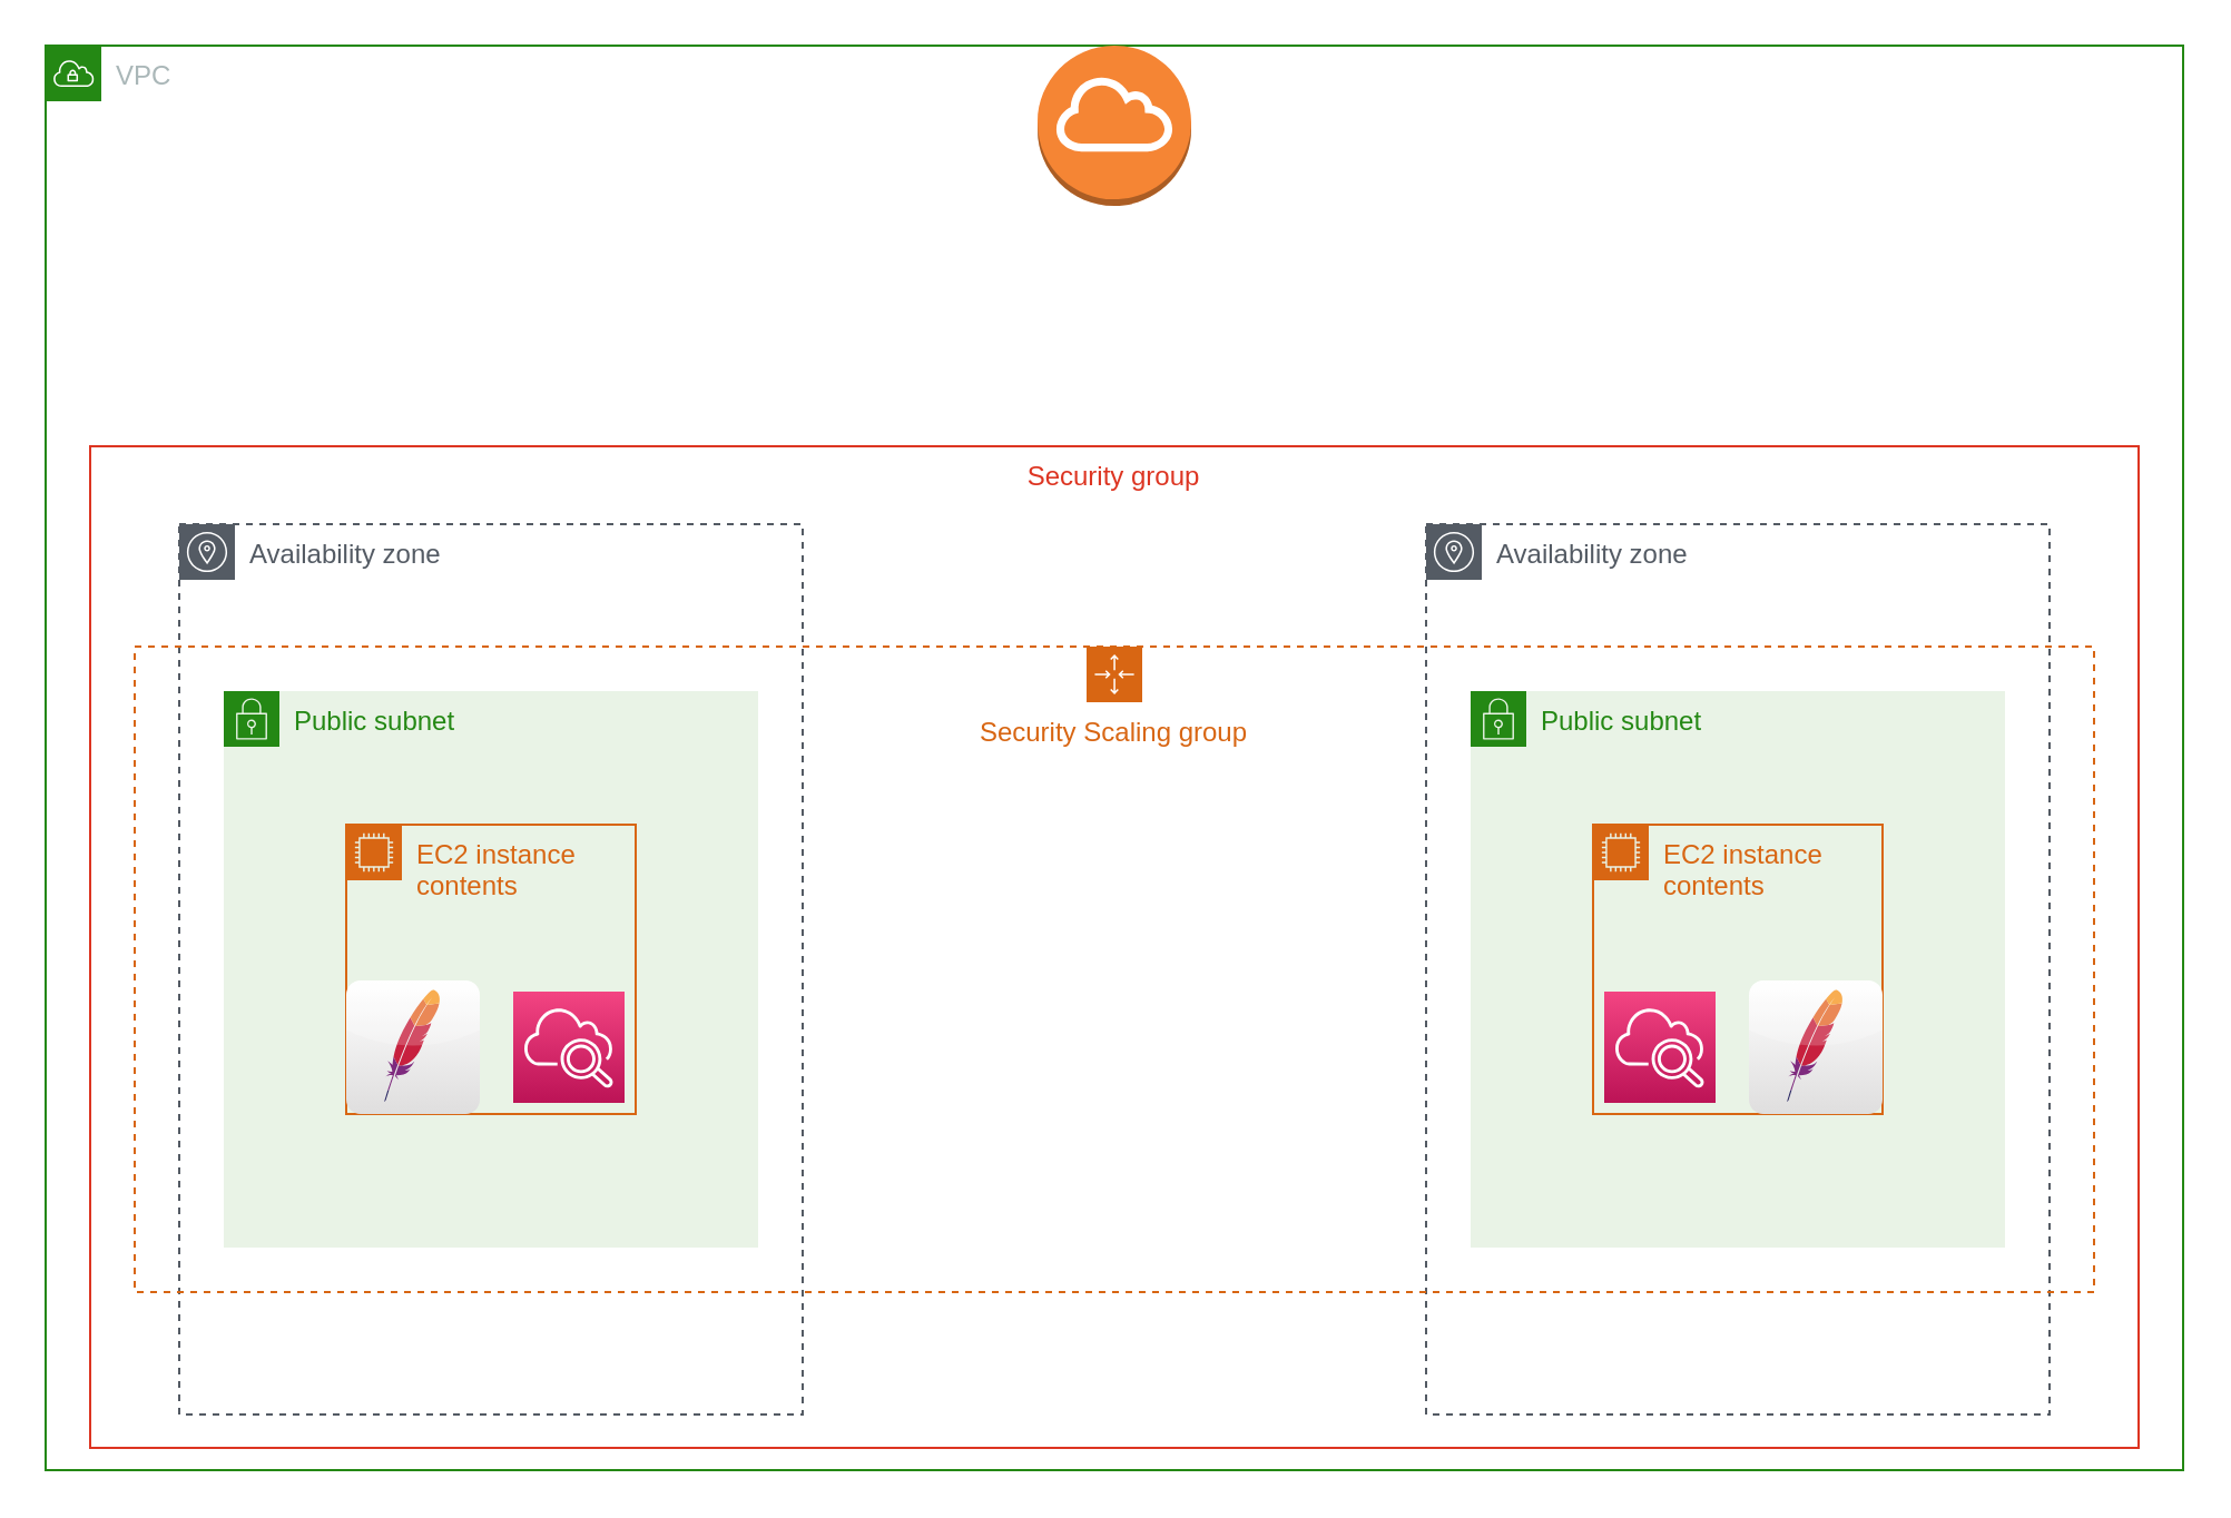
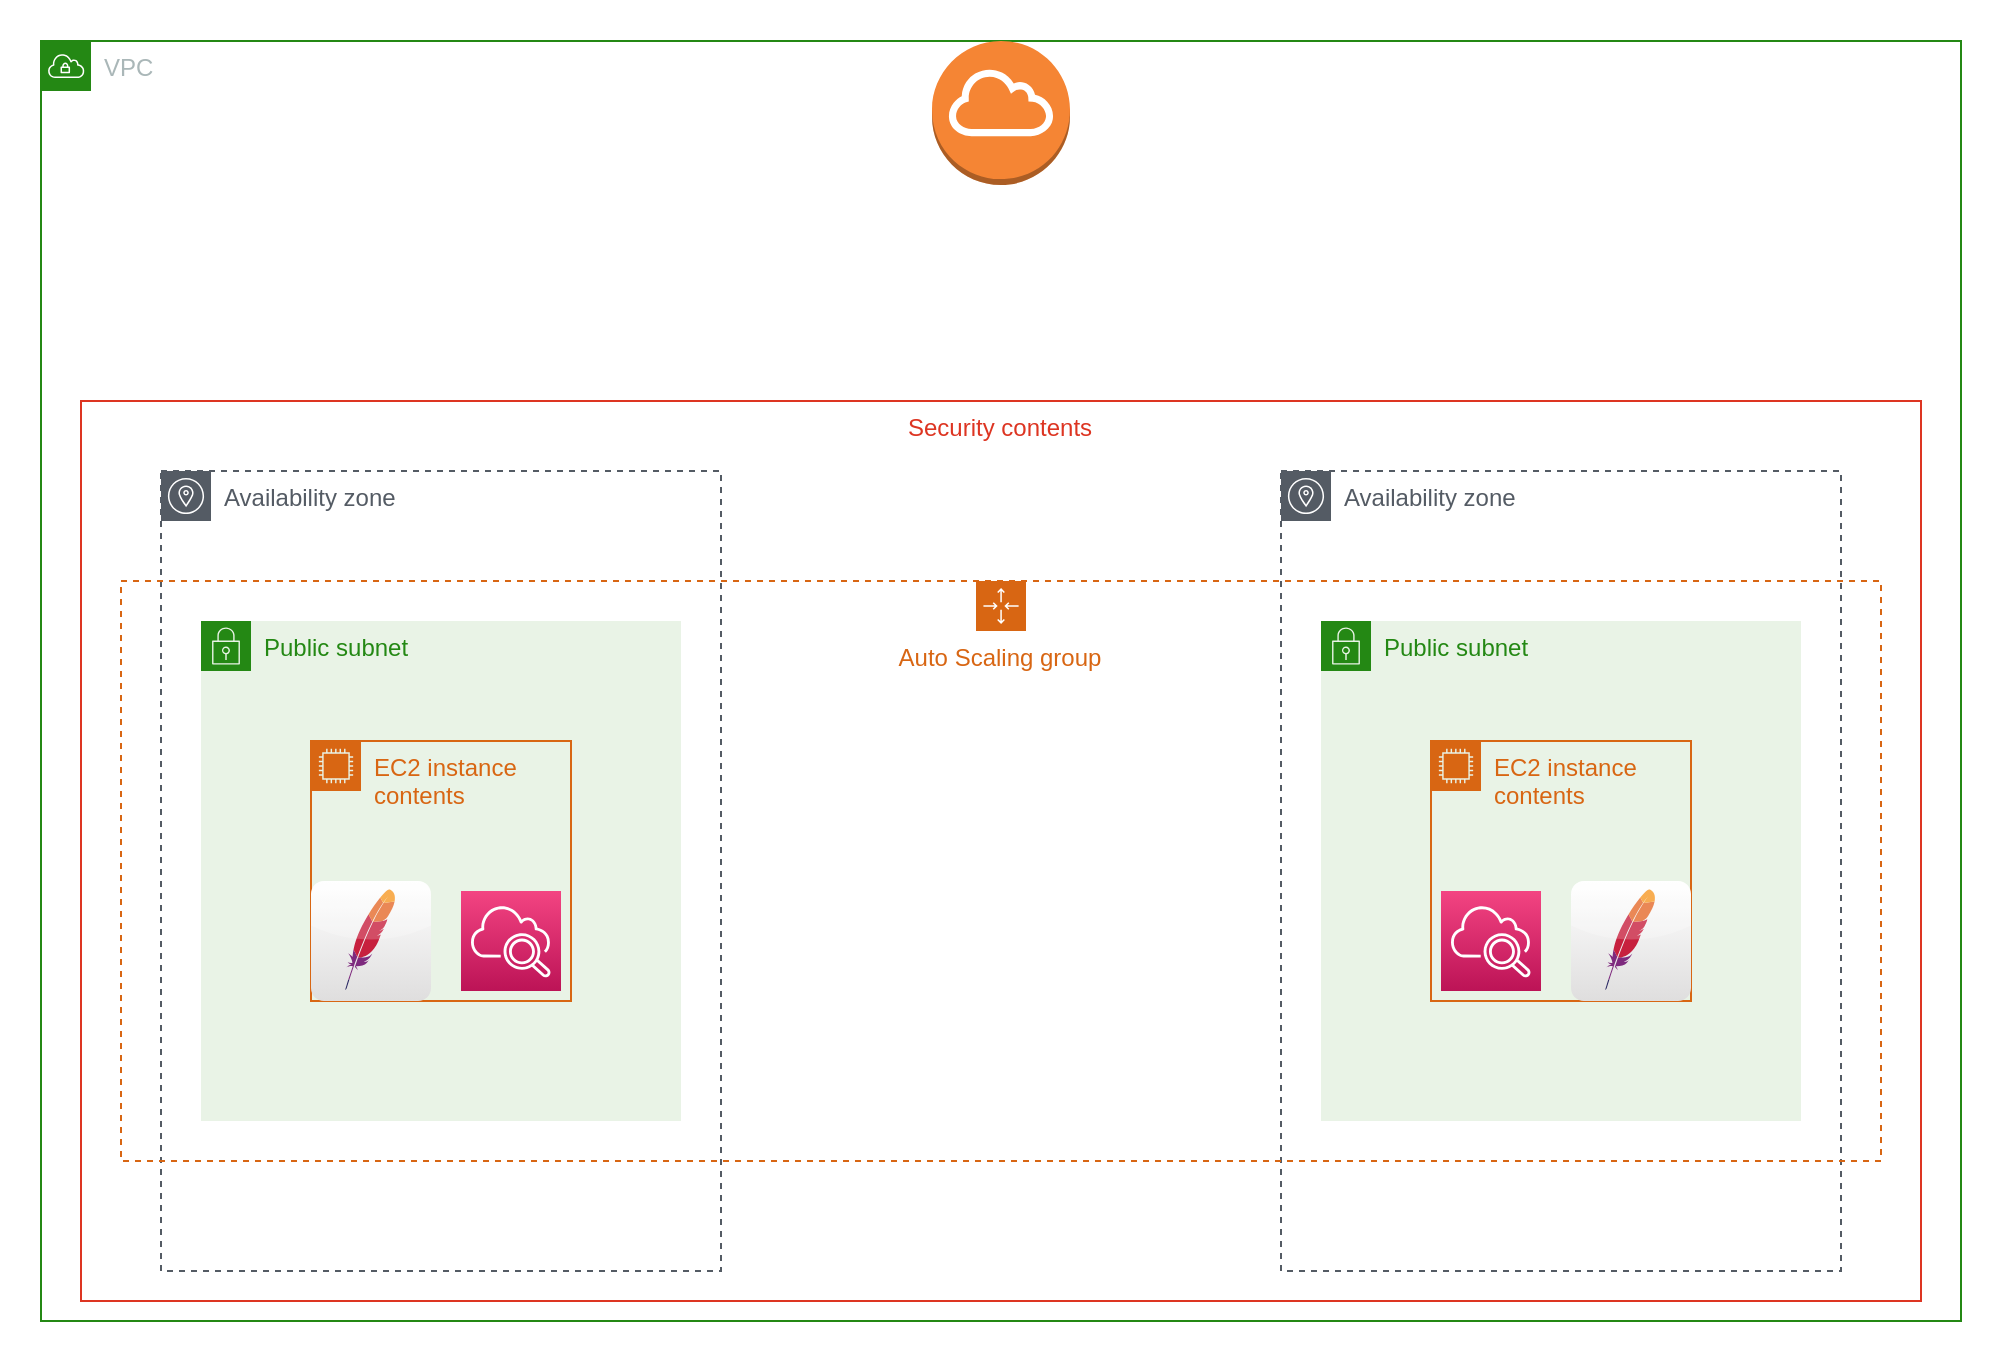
  <mxCell id="0" />
  <mxCell id="1" parent="0" />
  <mxCell id="2" value="VPC" style="points=[[0,0],[0.25,0],[0.5,0],[0.75,0],[1,0],[1,0.25],[1,0.5],[1,0.75],[1,1],[0.75,1],[0.5,1],[0.25,1],[0,1],[0,0.75],[0,0.5],[0,0.25]];outlineConnect=0;gradientColor=none;html=1;whiteSpace=wrap;fontSize=12;fontStyle=0;container=1;pointerEvents=0;collapsible=0;recursiveResize=0;shape=mxgraph.aws4.group;grIcon=mxgraph.aws4.group_vpc;strokeColor=#248814;fillColor=none;verticalAlign=top;align=left;spacingLeft=30;fontColor=#AAB7B8;dashed=0;" vertex="1" parent="1"><mxGeometry x="20" y="20" width="960" height="640" as="geometry" /></mxCell>
  <mxCell id="3" value="Availability zone" style="sketch=0;outlineConnect=0;gradientColor=none;html=1;whiteSpace=wrap;fontSize=12;fontStyle=0;shape=mxgraph.aws4.group;grIcon=mxgraph.aws4.group_availability_zone;strokeColor=#545B64;fillColor=none;verticalAlign=top;align=left;spacingLeft=30;fontColor=#545B64;dashed=1;" vertex="1" parent="2"><mxGeometry x="60" y="215" width="280" height="400" as="geometry" /></mxCell>
  <mxCell id="4" value="Availability zone" style="sketch=0;outlineConnect=0;gradientColor=none;html=1;whiteSpace=wrap;fontSize=12;fontStyle=0;shape=mxgraph.aws4.group;grIcon=mxgraph.aws4.group_availability_zone;strokeColor=#545B64;fillColor=none;verticalAlign=top;align=left;spacingLeft=30;fontColor=#545B64;dashed=1;" vertex="1" parent="2"><mxGeometry x="620" y="215" width="280" height="400" as="geometry" /></mxCell>
- <mxCell id="5" value="Security group" style="fillColor=none;strokeColor=#DD3522;verticalAlign=top;fontStyle=0;fontColor=#DD3522;" vertex="1" parent="2"><mxGeometry x="20" y="180" width="920" height="450" as="geometry" /></mxCell>
+ <mxCell id="5" value="Security contents" style="fillColor=none;strokeColor=#DD3522;verticalAlign=top;fontStyle=0;fontColor=#DD3522;" vertex="1" parent="2"><mxGeometry x="20" y="180" width="920" height="450" as="geometry" /></mxCell>
  <mxCell id="6" value="Public subnet" style="points=[[0,0],[0.25,0],[0.5,0],[0.75,0],[1,0],[1,0.25],[1,0.5],[1,0.75],[1,1],[0.75,1],[0.5,1],[0.25,1],[0,1],[0,0.75],[0,0.5],[0,0.25]];outlineConnect=0;gradientColor=none;html=1;whiteSpace=wrap;fontSize=12;fontStyle=0;container=1;pointerEvents=0;collapsible=0;recursiveResize=0;shape=mxgraph.aws4.group;grIcon=mxgraph.aws4.group_security_group;grStroke=0;strokeColor=#248814;fillColor=#E9F3E6;verticalAlign=top;align=left;spacingLeft=30;fontColor=#248814;dashed=0;" vertex="1" parent="2"><mxGeometry x="80" y="290" width="240" height="250" as="geometry" /></mxCell>
  <mxCell id="7" value="Public subnet" style="points=[[0,0],[0.25,0],[0.5,0],[0.75,0],[1,0],[1,0.25],[1,0.5],[1,0.75],[1,1],[0.75,1],[0.5,1],[0.25,1],[0,1],[0,0.75],[0,0.5],[0,0.25]];outlineConnect=0;gradientColor=none;html=1;whiteSpace=wrap;fontSize=12;fontStyle=0;container=1;pointerEvents=0;collapsible=0;recursiveResize=0;shape=mxgraph.aws4.group;grIcon=mxgraph.aws4.group_security_group;grStroke=0;strokeColor=#248814;fillColor=#E9F3E6;verticalAlign=top;align=left;spacingLeft=30;fontColor=#248814;dashed=0;" vertex="1" parent="2"><mxGeometry x="640" y="290" width="240" height="250" as="geometry" /></mxCell>
- <mxCell id="8" value="Security Scaling group" style="points=[[0,0],[0.25,0],[0.5,0],[0.75,0],[1,0],[1,0.25],[1,0.5],[1,0.75],[1,1],[0.75,1],[0.5,1],[0.25,1],[0,1],[0,0.75],[0,0.5],[0,0.25]];outlineConnect=0;gradientColor=none;html=1;whiteSpace=wrap;fontSize=12;fontStyle=0;container=1;pointerEvents=0;collapsible=0;recursiveResize=0;shape=mxgraph.aws4.groupCenter;grIcon=mxgraph.aws4.group_auto_scaling_group;grStroke=1;strokeColor=#D86613;fillColor=none;verticalAlign=top;align=center;fontColor=#D86613;dashed=1;spacingTop=25;" vertex="1" parent="2"><mxGeometry x="40" y="270" width="880" height="290" as="geometry" /></mxCell>
+ <mxCell id="8" value="Auto Scaling group" style="points=[[0,0],[0.25,0],[0.5,0],[0.75,0],[1,0],[1,0.25],[1,0.5],[1,0.75],[1,1],[0.75,1],[0.5,1],[0.25,1],[0,1],[0,0.75],[0,0.5],[0,0.25]];outlineConnect=0;gradientColor=none;html=1;whiteSpace=wrap;fontSize=12;fontStyle=0;container=1;pointerEvents=0;collapsible=0;recursiveResize=0;shape=mxgraph.aws4.groupCenter;grIcon=mxgraph.aws4.group_auto_scaling_group;grStroke=1;strokeColor=#D86613;fillColor=none;verticalAlign=top;align=center;fontColor=#D86613;dashed=1;spacingTop=25;" vertex="1" parent="2"><mxGeometry x="40" y="270" width="880" height="290" as="geometry" /></mxCell>
  <mxCell id="9" value="EC2 instance contents" style="points=[[0,0],[0.25,0],[0.5,0],[0.75,0],[1,0],[1,0.25],[1,0.5],[1,0.75],[1,1],[0.75,1],[0.5,1],[0.25,1],[0,1],[0,0.75],[0,0.5],[0,0.25]];outlineConnect=0;gradientColor=none;html=1;whiteSpace=wrap;fontSize=12;fontStyle=0;container=1;pointerEvents=0;collapsible=0;recursiveResize=0;shape=mxgraph.aws4.group;grIcon=mxgraph.aws4.group_ec2_instance_contents;strokeColor=#D86613;fillColor=none;verticalAlign=top;align=left;spacingLeft=30;fontColor=#D86613;dashed=0;" vertex="1" parent="8"><mxGeometry x="95" y="80" width="130" height="130.0" as="geometry" /></mxCell>
  <mxCell id="10" value="EC2 instance contents" style="points=[[0,0],[0.25,0],[0.5,0],[0.75,0],[1,0],[1,0.25],[1,0.5],[1,0.75],[1,1],[0.75,1],[0.5,1],[0.25,1],[0,1],[0,0.75],[0,0.5],[0,0.25]];outlineConnect=0;gradientColor=none;html=1;whiteSpace=wrap;fontSize=12;fontStyle=0;container=1;pointerEvents=0;collapsible=0;recursiveResize=0;shape=mxgraph.aws4.group;grIcon=mxgraph.aws4.group_ec2_instance_contents;strokeColor=#D86613;fillColor=none;verticalAlign=top;align=left;spacingLeft=30;fontColor=#D86613;dashed=0;" vertex="1" parent="8"><mxGeometry x="655" y="80" width="130" height="130.0" as="geometry" /></mxCell>
  <mxCell id="11" value="" style="sketch=0;points=[[0,0,0],[0.25,0,0],[0.5,0,0],[0.75,0,0],[1,0,0],[0,1,0],[0.25,1,0],[0.5,1,0],[0.75,1,0],[1,1,0],[0,0.25,0],[0,0.5,0],[0,0.75,0],[1,0.25,0],[1,0.5,0],[1,0.75,0]];points=[[0,0,0],[0.25,0,0],[0.5,0,0],[0.75,0,0],[1,0,0],[0,1,0],[0.25,1,0],[0.5,1,0],[0.75,1,0],[1,1,0],[0,0.25,0],[0,0.5,0],[0,0.75,0],[1,0.25,0],[1,0.5,0],[1,0.75,0]];outlineConnect=0;fontColor=#232F3E;gradientColor=#F34482;gradientDirection=north;fillColor=#BC1356;strokeColor=#ffffff;dashed=0;verticalLabelPosition=bottom;verticalAlign=top;align=center;html=1;fontSize=12;fontStyle=0;aspect=fixed;shape=mxgraph.aws4.resourceIcon;resIcon=mxgraph.aws4.cloudwatch_2;" vertex="1" parent="10"><mxGeometry x="5" y="75" width="50" height="50" as="geometry" /></mxCell>
  <mxCell id="12" value="" style="dashed=0;outlineConnect=0;html=1;align=center;labelPosition=center;verticalLabelPosition=bottom;verticalAlign=top;shape=mxgraph.webicons.apache;gradientColor=#DFDEDE" vertex="1" parent="2"><mxGeometry x="135" y="420" width="60" height="60" as="geometry" /></mxCell>
  <mxCell id="13" value="" style="dashed=0;outlineConnect=0;html=1;align=center;labelPosition=center;verticalLabelPosition=bottom;verticalAlign=top;shape=mxgraph.webicons.apache;gradientColor=#DFDEDE" vertex="1" parent="2"><mxGeometry x="765" y="420" width="60" height="60" as="geometry" /></mxCell>
  <mxCell id="14" value="" style="sketch=0;points=[[0,0,0],[0.25,0,0],[0.5,0,0],[0.75,0,0],[1,0,0],[0,1,0],[0.25,1,0],[0.5,1,0],[0.75,1,0],[1,1,0],[0,0.25,0],[0,0.5,0],[0,0.75,0],[1,0.25,0],[1,0.5,0],[1,0.75,0]];points=[[0,0,0],[0.25,0,0],[0.5,0,0],[0.75,0,0],[1,0,0],[0,1,0],[0.25,1,0],[0.5,1,0],[0.75,1,0],[1,1,0],[0,0.25,0],[0,0.5,0],[0,0.75,0],[1,0.25,0],[1,0.5,0],[1,0.75,0]];outlineConnect=0;fontColor=#232F3E;gradientColor=#F34482;gradientDirection=north;fillColor=#BC1356;strokeColor=#ffffff;dashed=0;verticalLabelPosition=bottom;verticalAlign=top;align=center;html=1;fontSize=12;fontStyle=0;aspect=fixed;shape=mxgraph.aws4.resourceIcon;resIcon=mxgraph.aws4.cloudwatch_2;" vertex="1" parent="2"><mxGeometry x="210" y="425" width="50" height="50" as="geometry" /></mxCell>
  <mxCell id="15" value="" style="outlineConnect=0;dashed=0;verticalLabelPosition=bottom;verticalAlign=top;align=center;html=1;shape=mxgraph.aws3.internet_gateway;fillColor=#F58534;gradientColor=none;" vertex="1" parent="2"><mxGeometry x="445.5" width="69" height="72" as="geometry" /></mxCell>
